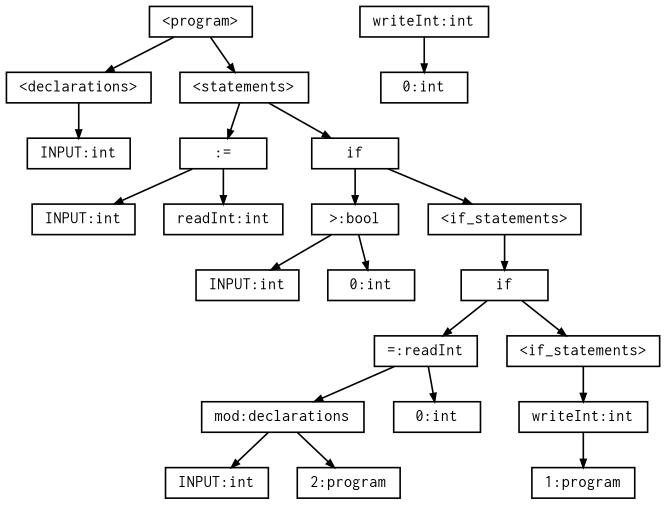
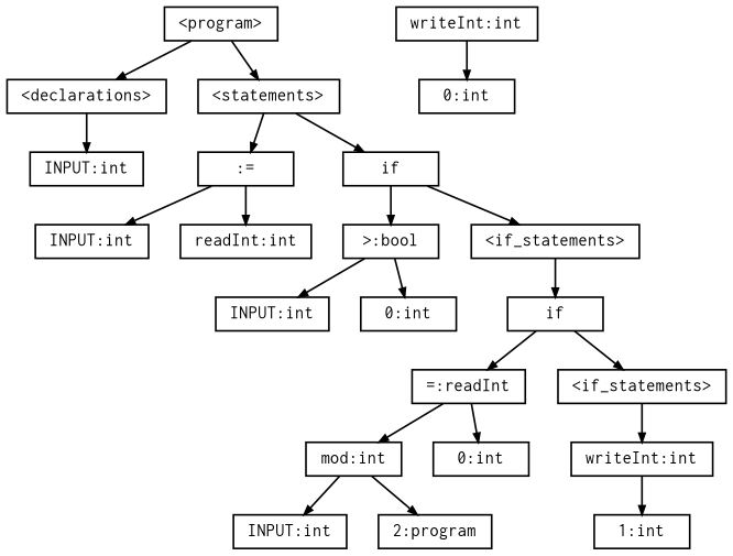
  digraph {
    ranksep=.3
    node [fillcolor=white fontname=Courier fontsize=10 shape=box style=filled]
    edge [arrowsize=.5]
    n1 [height=.09 label="<program>"]
    n2 [height=.09 label="<declarations>"]
    n3 [height=.09 label="<statements>"]
    n4 [height=.09 label="INPUT:int"]
    n5 [height=.09 label=":="]
    n6 [height=.09 label=if]
    n7 [height=.09 label="INPUT:int"]
    n8 [height=.09 label="readInt:int"]
    n9 [height=.09 label=">:bool"]
    n10 [height=.09 label="<if_statements>"]
    n11 [height=.09 label="INPUT:int"]
    n12 [height=.09 label="0:int"]
    n13 [height=.09 label=if]
    n14 [height=.09 label="=:readInt"]
    n15 [height=.09 label="<if_statements>"]
-   n16 [height=.09 label="mod:declarations"]
+   n16 [height=.09 label="mod:int"]
    n17 [height=.09 label="0:int"]
    n18 [height=.09 label="writeInt:int"]
    n19 [height=.09 label="INPUT:int"]
    n20 [height=.09 label="2:program"]
-   n21 [height=.09 label="1:program"]
+   n21 [height=.09 label="1:int"]
    n22 [height=.09 label="writeInt:int"]
    n23 [height=.09 label="0:int"]
    n1 -> n2
    n1 -> n3
    n2 -> n4
    n3 -> n5
    n3 -> n6
    n5 -> n7
    n5 -> n8
    n6 -> n9
    n6 -> n10
    n9 -> n11
    n9 -> n12
    n10 -> n13
    n13 -> n14
    n13 -> n15
    n14 -> n16
    n14 -> n17
    n15 -> n18
    n16 -> n19
    n16 -> n20
    n18 -> n21
    n22 -> n23
  }
